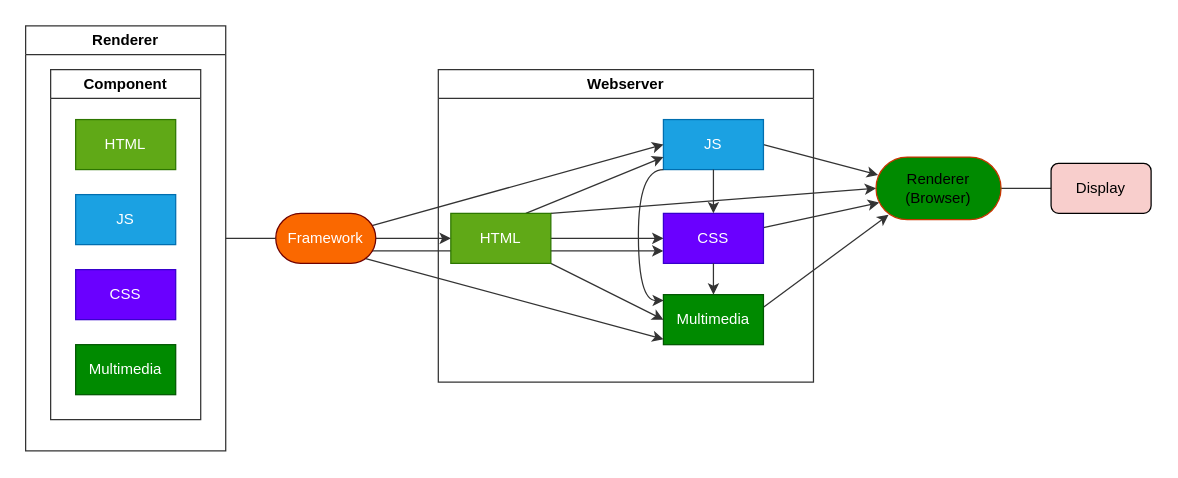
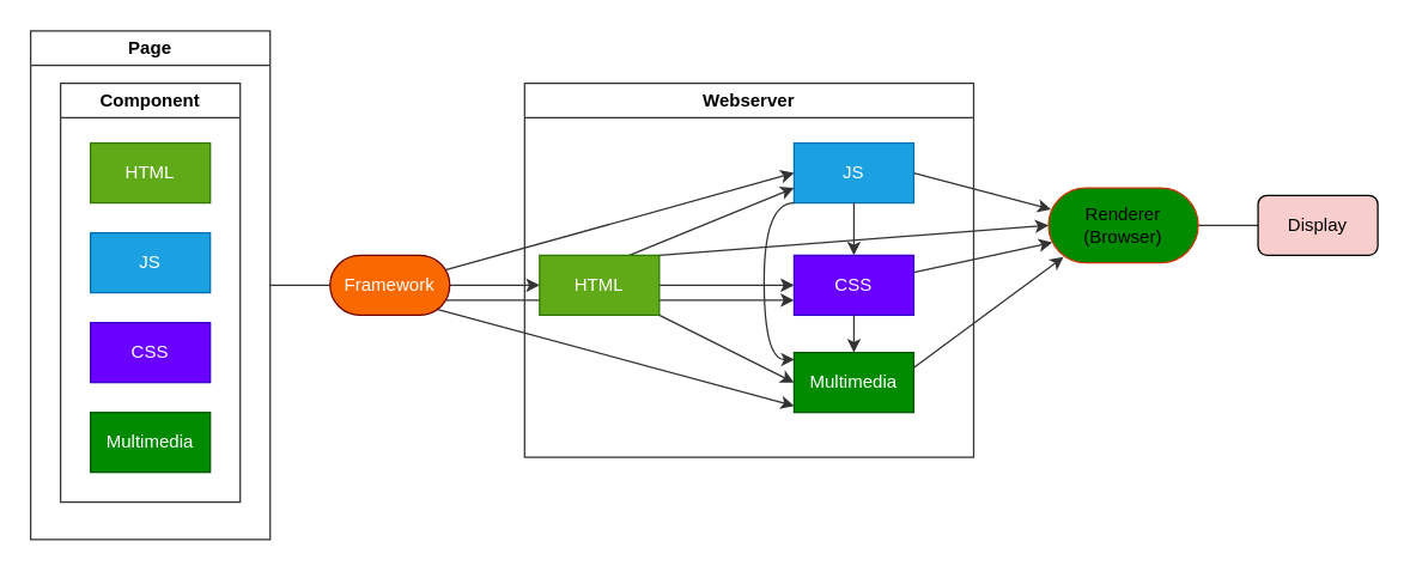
  <mxCell id="0" />
  <mxCell id="1" parent="0" />
  <mxCell id="2" style="html=1;exitX=0.95;exitY=0.75;exitDx=0;exitDy=0;entryX=0;entryY=0.75;entryDx=0;entryDy=0;exitPerimeter=0;strokeColor=#333333;" edge="1" parent="1" source="24" target="12"><mxGeometry relative="1" as="geometry"><mxPoint x="490" y="225" as="targetPoint" /></mxGeometry></mxCell>
  <mxCell id="3" style="html=1;entryX=0;entryY=0.5;entryDx=0;entryDy=0;exitX=1;exitY=0;exitDx=0;exitDy=0;strokeColor=#333333;" edge="1" parent="1" source="20" target="8"><mxGeometry relative="1" as="geometry" /></mxCell>
  <mxCell id="4" style="html=1;exitX=1;exitY=0.5;exitDx=0;exitDy=0;entryX=0.017;entryY=0.286;entryDx=0;entryDy=0;strokeColor=#333333;entryPerimeter=0;" edge="1" parent="1" source="14" target="8"><mxGeometry relative="1" as="geometry"><mxPoint x="1020" y="170" as="targetPoint" /></mxGeometry></mxCell>
  <mxCell id="5" style="html=1;entryX=0.025;entryY=0.728;entryDx=0;entryDy=0;strokeColor=#333333;entryPerimeter=0;" edge="1" parent="1" source="12" target="8"><mxGeometry relative="1" as="geometry" /></mxCell>
  <mxCell id="6" style="html=1;entryX=0.101;entryY=0.922;entryDx=0;entryDy=0;strokeColor=#333333;exitX=1;exitY=0.25;exitDx=0;exitDy=0;entryPerimeter=0;" edge="1" parent="1" source="11" target="8"><mxGeometry relative="1" as="geometry" /></mxCell>
  <mxCell id="7" style="edgeStyle=none;html=1;entryX=0;entryY=0.5;entryDx=0;entryDy=0;strokeColor=#333333;endArrow=none;" edge="1" parent="1" source="8" target="9"><mxGeometry relative="1" as="geometry" /></mxCell>
  <mxCell id="8" value="Renderer&lt;br&gt;(Browser)" style="rounded=1;whiteSpace=wrap;html=1;arcSize=50;fillColor=#008a00;fontColor=#000000;strokeColor=#C73500;" vertex="1" parent="1"><mxGeometry x="700" y="125" width="100" height="50" as="geometry" /></mxCell>
  <mxCell id="9" value="Display" style="rounded=1;whiteSpace=wrap;html=1;fillColor=#f8cecc;" vertex="1" parent="1"><mxGeometry x="840" y="130" width="80" height="40" as="geometry" /></mxCell>
  <mxCell id="10" value="Webserver" style="swimlane;whiteSpace=wrap;html=1;strokeColor=#333333;" vertex="1" parent="1"><mxGeometry x="350" y="55" width="300" height="250" as="geometry" /></mxCell>
  <mxCell id="11" value="Multimedia" style="rounded=0;whiteSpace=wrap;html=1;fillColor=#008a00;fontColor=#ffffff;strokeColor=#005700;" vertex="1" parent="10"><mxGeometry x="180" y="180" width="80" height="40" as="geometry" /></mxCell>
  <mxCell id="12" value="CSS" style="rounded=0;whiteSpace=wrap;html=1;fillColor=#6a00ff;fontColor=#ffffff;strokeColor=#3700CC;" vertex="1" parent="10"><mxGeometry x="180" y="115" width="80" height="40" as="geometry" /></mxCell>
  <mxCell id="13" style="edgeStyle=none;html=1;entryX=0.5;entryY=0;entryDx=0;entryDy=0;strokeColor=#333333;" edge="1" parent="10" source="12" target="11"><mxGeometry relative="1" as="geometry" /></mxCell>
  <mxCell id="14" value="JS" style="rounded=0;whiteSpace=wrap;html=1;fillColor=#1ba1e2;fontColor=#ffffff;strokeColor=#006EAF;" vertex="1" parent="10"><mxGeometry x="180" y="40" width="80" height="40" as="geometry" /></mxCell>
  <mxCell id="15" style="edgeStyle=orthogonalEdgeStyle;curved=1;html=1;entryX=0.5;entryY=0;entryDx=0;entryDy=0;strokeColor=#333333;exitX=0.5;exitY=1;exitDx=0;exitDy=0;" edge="1" parent="10" source="14" target="12"><mxGeometry relative="1" as="geometry"><mxPoint x="250" y="100" as="sourcePoint" /></mxGeometry></mxCell>
  <mxCell id="16" style="edgeStyle=orthogonalEdgeStyle;html=1;entryX=0.004;entryY=0.117;entryDx=0;entryDy=0;exitX=0;exitY=1;exitDx=0;exitDy=0;curved=1;strokeColor=#333333;entryPerimeter=0;" edge="1" parent="10" source="14" target="11"><mxGeometry relative="1" as="geometry"><Array as="points"><mxPoint x="160" y="80" /><mxPoint x="160" y="184" /><mxPoint x="180" y="184" /></Array></mxGeometry></mxCell>
  <mxCell id="17" style="edgeStyle=none;html=1;entryX=0;entryY=0.75;entryDx=0;entryDy=0;strokeColor=#333333;exitX=0.75;exitY=0;exitDx=0;exitDy=0;" edge="1" parent="10" source="20" target="14"><mxGeometry relative="1" as="geometry" /></mxCell>
  <mxCell id="18" style="edgeStyle=orthogonalEdgeStyle;html=1;entryX=0;entryY=0.5;entryDx=0;entryDy=0;curved=1;exitX=1;exitY=0.5;exitDx=0;exitDy=0;strokeColor=#333333;" edge="1" parent="10" source="20" target="12"><mxGeometry relative="1" as="geometry"><Array as="points"><mxPoint x="140" y="135" /><mxPoint x="140" y="135" /></Array></mxGeometry></mxCell>
  <mxCell id="19" style="html=1;entryX=0;entryY=0.5;entryDx=0;entryDy=0;exitX=1;exitY=1;exitDx=0;exitDy=0;strokeColor=#333333;" edge="1" parent="10" source="20" target="11"><mxGeometry relative="1" as="geometry" /></mxCell>
  <mxCell id="20" value="HTML" style="rounded=0;whiteSpace=wrap;html=1;fillColor=#60a917;fontColor=#ffffff;strokeColor=#2D7600;" vertex="1" parent="10"><mxGeometry x="10" y="115" width="80" height="40" as="geometry" /></mxCell>
  <mxCell id="21" style="edgeStyle=none;html=1;entryX=0;entryY=0.5;entryDx=0;entryDy=0;exitX=0.988;exitY=0.502;exitDx=0;exitDy=0;exitPerimeter=0;strokeColor=#333333;" edge="1" parent="1" source="24" target="20"><mxGeometry relative="1" as="geometry" /></mxCell>
  <mxCell id="22" style="edgeStyle=none;html=1;entryX=0;entryY=0.5;entryDx=0;entryDy=0;exitX=0.962;exitY=0.245;exitDx=0;exitDy=0;exitPerimeter=0;strokeColor=#333333;" edge="1" parent="1" source="24" target="14"><mxGeometry relative="1" as="geometry" /></mxCell>
  <mxCell id="23" style="edgeStyle=none;html=1;entryX=0.001;entryY=0.892;entryDx=0;entryDy=0;exitX=0.89;exitY=0.899;exitDx=0;exitDy=0;exitPerimeter=0;entryPerimeter=0;strokeColor=#333333;" edge="1" parent="1" source="24" target="11"><mxGeometry relative="1" as="geometry" /></mxCell>
  <mxCell id="24" value="Framework" style="rounded=1;whiteSpace=wrap;html=1;fillColor=#fa6800;fontColor=#ffffff;strokeColor=#6F0000;arcSize=50;" vertex="1" parent="1"><mxGeometry x="220" y="170" width="80" height="40" as="geometry" /></mxCell>
  <mxCell id="25" style="edgeStyle=none;html=1;entryX=0;entryY=0.5;entryDx=0;entryDy=0;strokeColor=#333333;endArrow=none;" edge="1" parent="1" source="26" target="24"><mxGeometry relative="1" as="geometry" /></mxCell>
- <mxCell id="26" value="Renderer" style="swimlane;whiteSpace=wrap;html=1;rounded=0;strokeColor=#333333;" vertex="1" parent="1"><mxGeometry x="20" y="20" width="160" height="340" as="geometry" /></mxCell>
+ <mxCell id="26" value="Page" style="swimlane;whiteSpace=wrap;html=1;rounded=0;strokeColor=#333333;" vertex="1" parent="1"><mxGeometry x="20" y="20" width="160" height="340" as="geometry" /></mxCell>
  <mxCell id="27" value="Component" style="swimlane;whiteSpace=wrap;html=1;rounded=0;strokeColor=#333333;" vertex="1" parent="26"><mxGeometry x="20" y="35" width="120" height="280" as="geometry" /></mxCell>
  <mxCell id="28" value="HTML" style="rounded=0;whiteSpace=wrap;html=1;fillColor=#60a917;fontColor=#ffffff;strokeColor=#2D7600;" vertex="1" parent="27"><mxGeometry x="20" y="40" width="80" height="40" as="geometry" /></mxCell>
  <mxCell id="29" value="JS" style="rounded=0;whiteSpace=wrap;html=1;fillColor=#1ba1e2;fontColor=#ffffff;strokeColor=#006EAF;" vertex="1" parent="27"><mxGeometry x="20" y="100" width="80" height="40" as="geometry" /></mxCell>
  <mxCell id="30" value="CSS" style="rounded=0;whiteSpace=wrap;html=1;fillColor=#6a00ff;fontColor=#ffffff;strokeColor=#3700CC;" vertex="1" parent="27"><mxGeometry x="20" y="160" width="80" height="40" as="geometry" /></mxCell>
  <mxCell id="31" value="Multimedia" style="rounded=0;whiteSpace=wrap;html=1;fillColor=#008a00;fontColor=#ffffff;strokeColor=#005700;" vertex="1" parent="27"><mxGeometry x="20" y="220" width="80" height="40" as="geometry" /></mxCell>
